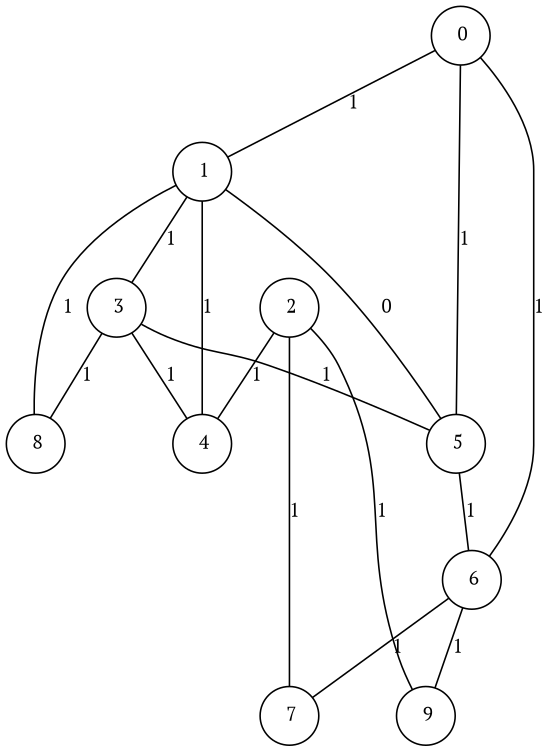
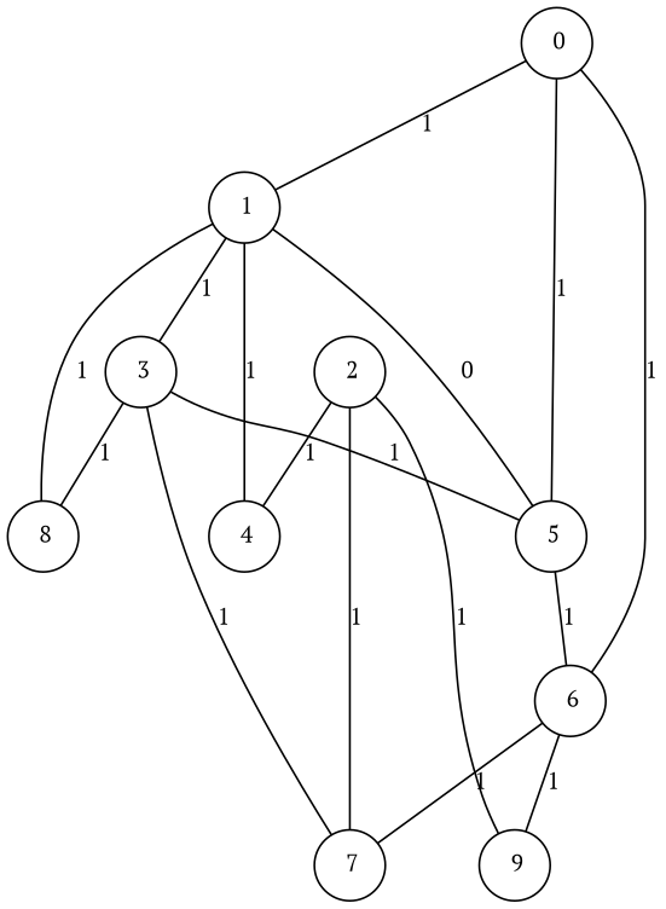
  graph {
    fixedsize="true;"
    fontname="PT Serif"
    node [color=black fontname="PT Serif" fontsize=12 hight=.12 shape=circle]
    edge [fontname="PT Serif" fontsize=12]
    n1 [label=" 0" width=.12]
    n2 [label=" 1" width=.12]
    n3 [label=" 5" width=.12]
    n4 [label=" 6" width=.12]
    n5 [label=" 3" width=.12]
    n6 [label=" 4" width=.12]
    n7 [label=" 8" width=.12]
    n8 [label=" 7" width=.12]
    n9 [label=" 9" width=.12]
    n10 [label=" 2" width=.12]
    n1 -- n2 [label=1]
    n1 -- n3 [label=1]
    n1 -- n4 [label=1]
    n2 -- n3 [label=0]
    n2 -- n5 [label=1]
    n2 -- n6 [label=1]
    n2 -- n7 [label=1]
    n3 -- n4 [label=1]
    n4 -- n8 [label=1]
    n4 -- n9 [label=1]
    n5 -- n3 [label=1]
    n5 -- n7 [label=1]
-   n5 -- n6 [label=1]
+   n5 -- n8 [label=1]
    n10 -- n6 [label=1]
    n10 -- n8 [label=1]
    n10 -- n9 [label=1]
  }
